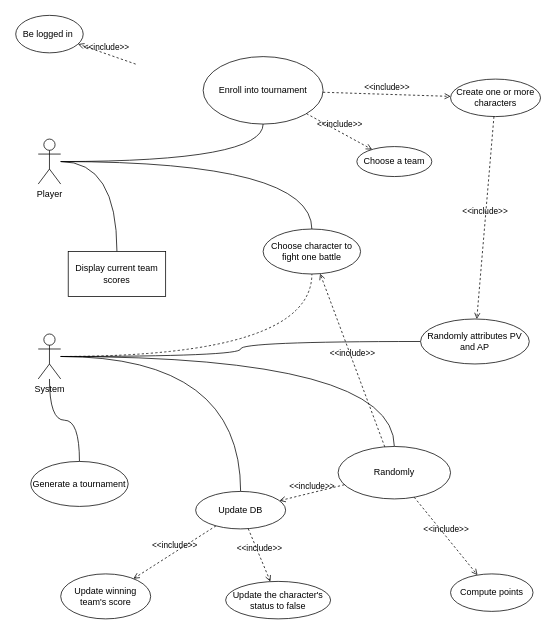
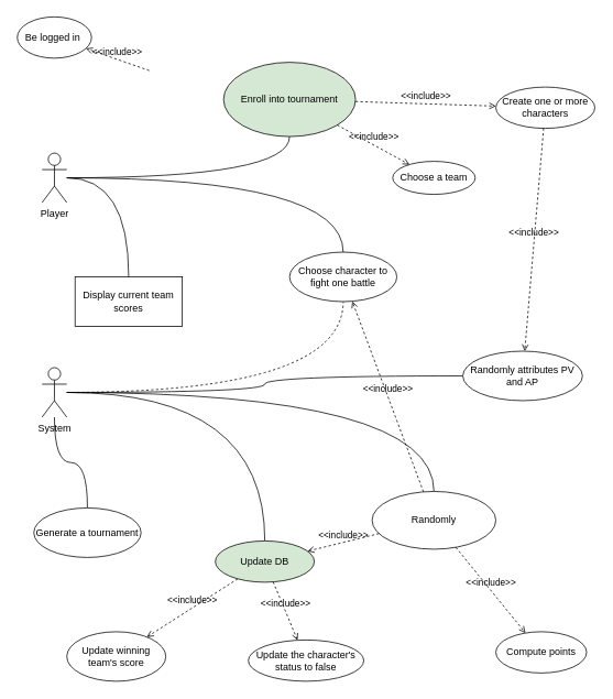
  <mxCell id="0" />
  <mxCell id="1" parent="0" />
  <mxCell id="2" value="Be logged in&amp;nbsp;" style="ellipse;whiteSpace=wrap;html=1;" vertex="1" parent="1"><mxGeometry x="20" y="20" width="90" height="50" as="geometry" /></mxCell>
  <mxCell id="3" style="edgeStyle=orthogonalEdgeStyle;curved=1;rounded=0;orthogonalLoop=1;jettySize=auto;html=1;endArrow=none;endFill=0;" edge="1" parent="1" source="6" target="7"><mxGeometry relative="1" as="geometry" /></mxCell>
  <mxCell id="4" style="edgeStyle=orthogonalEdgeStyle;curved=1;rounded=0;orthogonalLoop=1;jettySize=auto;html=1;endArrow=none;endFill=0;" edge="1" parent="1" source="6" target="33"><mxGeometry relative="1" as="geometry" /></mxCell>
  <mxCell id="5" style="edgeStyle=orthogonalEdgeStyle;curved=1;rounded=0;orthogonalLoop=1;jettySize=auto;html=1;endArrow=none;endFill=0;" edge="1" parent="1" source="6" target="11"><mxGeometry relative="1" as="geometry"><Array as="points"><mxPoint x="415" y="215" /></Array></mxGeometry></mxCell>
  <mxCell id="6" value="Player" style="shape=umlActor;verticalLabelPosition=bottom;verticalAlign=top;html=1;" vertex="1" parent="1"><mxGeometry x="50" y="185" width="30" height="60" as="geometry" /></mxCell>
- <mxCell id="7" value="Enroll into tournament" style="ellipse;whiteSpace=wrap;html=1;" vertex="1" parent="1"><mxGeometry x="270" y="75" width="160" height="90" as="geometry" /></mxCell>
+ <mxCell id="7" value="Enroll into tournament" style="ellipse;whiteSpace=wrap;html=1;fillColor=#d5e8d4;" vertex="1" parent="1"><mxGeometry x="270" y="75" width="160" height="90" as="geometry" /></mxCell>
  <mxCell id="8" value="&amp;lt;&amp;lt;include&amp;gt;&amp;gt;" style="html=1;verticalAlign=bottom;labelBackgroundColor=none;endArrow=open;endFill=0;dashed=1;rounded=0;" edge="1" parent="1" target="2"><mxGeometry width="160" relative="1" as="geometry"><mxPoint x="180" y="85" as="sourcePoint" /><mxPoint x="480" y="175" as="targetPoint" /></mxGeometry></mxCell>
  <mxCell id="9" value="Create one or more characters" style="ellipse;whiteSpace=wrap;html=1;" vertex="1" parent="1"><mxGeometry x="600" y="105" width="120" height="50" as="geometry" /></mxCell>
  <mxCell id="10" value="Choose a team" style="ellipse;whiteSpace=wrap;html=1;" vertex="1" parent="1"><mxGeometry x="475" y="195" width="100" height="40" as="geometry" /></mxCell>
  <mxCell id="11" value="Choose character to fight one battle" style="ellipse;whiteSpace=wrap;html=1;" vertex="1" parent="1"><mxGeometry x="350" y="305" width="130" height="60" as="geometry" /></mxCell>
  <mxCell id="12" value="&amp;lt;&amp;lt;include&amp;gt;&amp;gt;" style="html=1;verticalAlign=bottom;labelBackgroundColor=none;endArrow=open;endFill=0;dashed=1;rounded=0;" edge="1" parent="1" source="7" target="10"><mxGeometry width="160" relative="1" as="geometry"><mxPoint x="530" y="125" as="sourcePoint" /><mxPoint x="649.084" y="75.062" as="targetPoint" /></mxGeometry></mxCell>
  <mxCell id="13" value="&amp;lt;&amp;lt;include&amp;gt;&amp;gt;" style="html=1;verticalAlign=bottom;labelBackgroundColor=none;endArrow=open;endFill=0;dashed=1;rounded=0;" edge="1" parent="1" source="7" target="9"><mxGeometry width="160" relative="1" as="geometry"><mxPoint x="530" y="125" as="sourcePoint" /><mxPoint x="649.084" y="75.062" as="targetPoint" /></mxGeometry></mxCell>
  <mxCell id="14" style="edgeStyle=orthogonalEdgeStyle;curved=1;rounded=0;orthogonalLoop=1;jettySize=auto;html=1;endArrow=none;endFill=0;" edge="1" parent="1" source="19" target="23"><mxGeometry relative="1" as="geometry" /></mxCell>
  <mxCell id="15" style="edgeStyle=orthogonalEdgeStyle;curved=1;rounded=0;orthogonalLoop=1;jettySize=auto;html=1;endArrow=none;endFill=0;" edge="1" parent="1" source="19" target="28"><mxGeometry relative="1" as="geometry" /></mxCell>
  <mxCell id="16" style="edgeStyle=orthogonalEdgeStyle;curved=1;rounded=0;orthogonalLoop=1;jettySize=auto;html=1;endArrow=none;endFill=0;" edge="1" parent="1" source="19" target="22"><mxGeometry relative="1" as="geometry" /></mxCell>
  <mxCell id="17" style="edgeStyle=orthogonalEdgeStyle;curved=1;rounded=0;orthogonalLoop=1;jettySize=auto;html=1;endArrow=none;endFill=0;" edge="1" parent="1" source="19" target="20"><mxGeometry relative="1" as="geometry" /></mxCell>
  <mxCell id="18" style="edgeStyle=orthogonalEdgeStyle;curved=1;rounded=0;orthogonalLoop=1;jettySize=auto;html=1;endArrow=none;endFill=0;dashed=1;" edge="1" parent="1" source="19" target="11"><mxGeometry relative="1" as="geometry" /></mxCell>
  <mxCell id="19" value="System" style="shape=umlActor;verticalLabelPosition=bottom;verticalAlign=top;html=1;" vertex="1" parent="1"><mxGeometry x="50" y="445" width="30" height="60" as="geometry" /></mxCell>
  <mxCell id="20" value="Randomly" style="ellipse;whiteSpace=wrap;html=1;" vertex="1" parent="1"><mxGeometry x="450" y="595" width="150" height="70" as="geometry" /></mxCell>
  <mxCell id="21" value="&amp;lt;&amp;lt;include&amp;gt;&amp;gt;" style="html=1;verticalAlign=bottom;labelBackgroundColor=none;endArrow=open;endFill=0;dashed=1;rounded=0;" edge="1" parent="1" source="20" target="11"><mxGeometry width="160" relative="1" as="geometry"><mxPoint x="390.003" y="341.247" as="sourcePoint" /><mxPoint x="447.834" y="425" as="targetPoint" /></mxGeometry></mxCell>
- <mxCell id="22" value="Update DB" style="ellipse;whiteSpace=wrap;html=1;" vertex="1" parent="1"><mxGeometry x="260" y="655" width="120" height="50" as="geometry" /></mxCell>
+ <mxCell id="22" value="Update DB" style="ellipse;whiteSpace=wrap;html=1;fillColor=#d5e8d4;" vertex="1" parent="1"><mxGeometry x="260" y="655" width="120" height="50" as="geometry" /></mxCell>
  <mxCell id="23" value="Randomly attributes PV and AP" style="ellipse;whiteSpace=wrap;html=1;" vertex="1" parent="1"><mxGeometry x="560" y="425" width="145" height="60" as="geometry" /></mxCell>
  <mxCell id="24" value="&amp;lt;&amp;lt;include&amp;gt;&amp;gt;" style="html=1;verticalAlign=bottom;labelBackgroundColor=none;endArrow=open;endFill=0;dashed=1;rounded=0;" edge="1" parent="1" source="20" target="22"><mxGeometry width="160" relative="1" as="geometry"><mxPoint x="445" y="595" as="sourcePoint" /><mxPoint x="430" y="495" as="targetPoint" /></mxGeometry></mxCell>
  <mxCell id="25" value="&amp;lt;&amp;lt;include&amp;gt;&amp;gt;" style="html=1;verticalAlign=bottom;labelBackgroundColor=none;endArrow=open;endFill=0;dashed=1;rounded=0;" edge="1" parent="1" source="9" target="23"><mxGeometry width="160" relative="1" as="geometry"><mxPoint x="620" y="165" as="sourcePoint" /><mxPoint x="721.326" y="151.024" as="targetPoint" /></mxGeometry></mxCell>
  <mxCell id="26" value="Compute points" style="ellipse;whiteSpace=wrap;html=1;" vertex="1" parent="1"><mxGeometry x="600" y="765" width="110" height="50" as="geometry" /></mxCell>
  <mxCell id="27" value="&amp;lt;&amp;lt;include&amp;gt;&amp;gt;" style="html=1;verticalAlign=bottom;labelBackgroundColor=none;endArrow=open;endFill=0;dashed=1;rounded=0;" edge="1" parent="1" source="20" target="26"><mxGeometry width="160" relative="1" as="geometry"><mxPoint x="456.267" y="531.766" as="sourcePoint" /><mxPoint x="344.753" y="573.348" as="targetPoint" /></mxGeometry></mxCell>
  <mxCell id="28" value="Generate a tournament" style="ellipse;whiteSpace=wrap;html=1;" vertex="1" parent="1"><mxGeometry x="40" y="615" width="130" height="60" as="geometry" /></mxCell>
  <mxCell id="29" value="Update the character's status to false" style="ellipse;whiteSpace=wrap;html=1;" vertex="1" parent="1"><mxGeometry x="300" y="775" width="140" height="50" as="geometry" /></mxCell>
  <mxCell id="30" value="&amp;lt;&amp;lt;include&amp;gt;&amp;gt;" style="html=1;verticalAlign=bottom;labelBackgroundColor=none;endArrow=open;endFill=0;dashed=1;rounded=0;" edge="1" parent="1" source="22" target="29"><mxGeometry width="160" relative="1" as="geometry"><mxPoint x="400" y="595" as="sourcePoint" /><mxPoint x="430" y="655" as="targetPoint" /></mxGeometry></mxCell>
  <mxCell id="31" value="Update winning team's score" style="ellipse;whiteSpace=wrap;html=1;" vertex="1" parent="1"><mxGeometry x="80" y="765" width="120" height="60" as="geometry" /></mxCell>
  <mxCell id="32" value="&amp;lt;&amp;lt;include&amp;gt;&amp;gt;" style="html=1;verticalAlign=bottom;labelBackgroundColor=none;endArrow=open;endFill=0;dashed=1;rounded=0;" edge="1" parent="1" source="22" target="31"><mxGeometry width="160" relative="1" as="geometry"><mxPoint x="317.839" y="613.869" as="sourcePoint" /><mxPoint x="371.888" y="685.851" as="targetPoint" /></mxGeometry></mxCell>
  <mxCell id="33" value="Display current team scores" style="whiteSpace=wrap;html=1;rounded=0;" vertex="1" parent="1"><mxGeometry x="90" y="335" width="130" height="60" as="geometry" /></mxCell>
